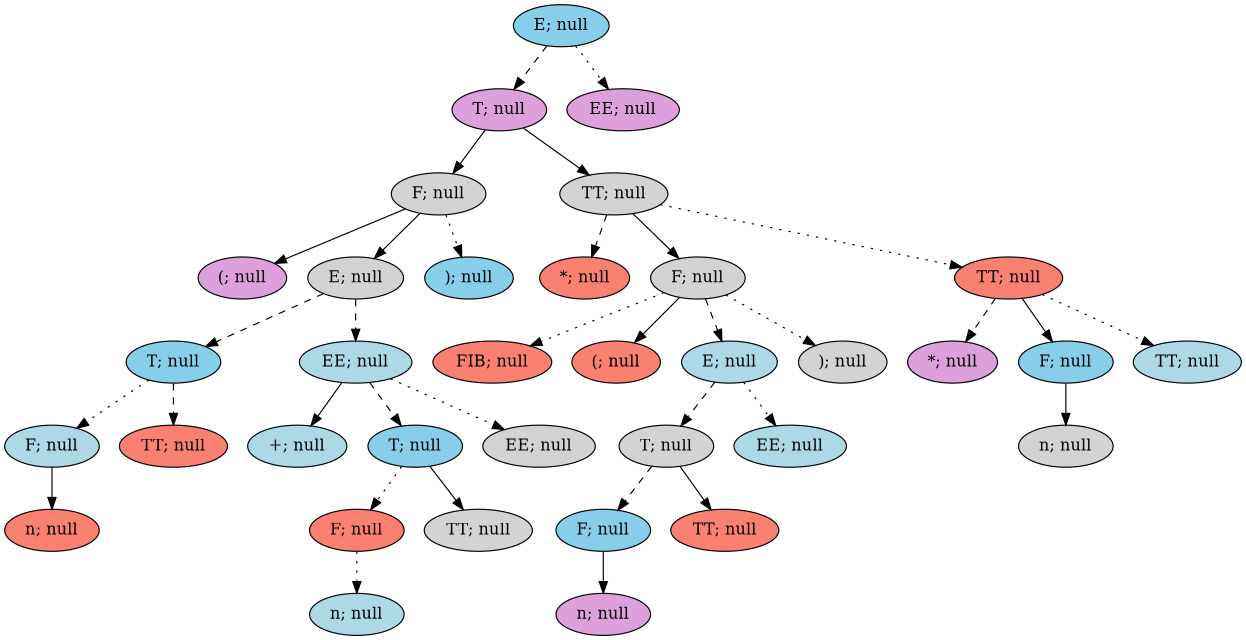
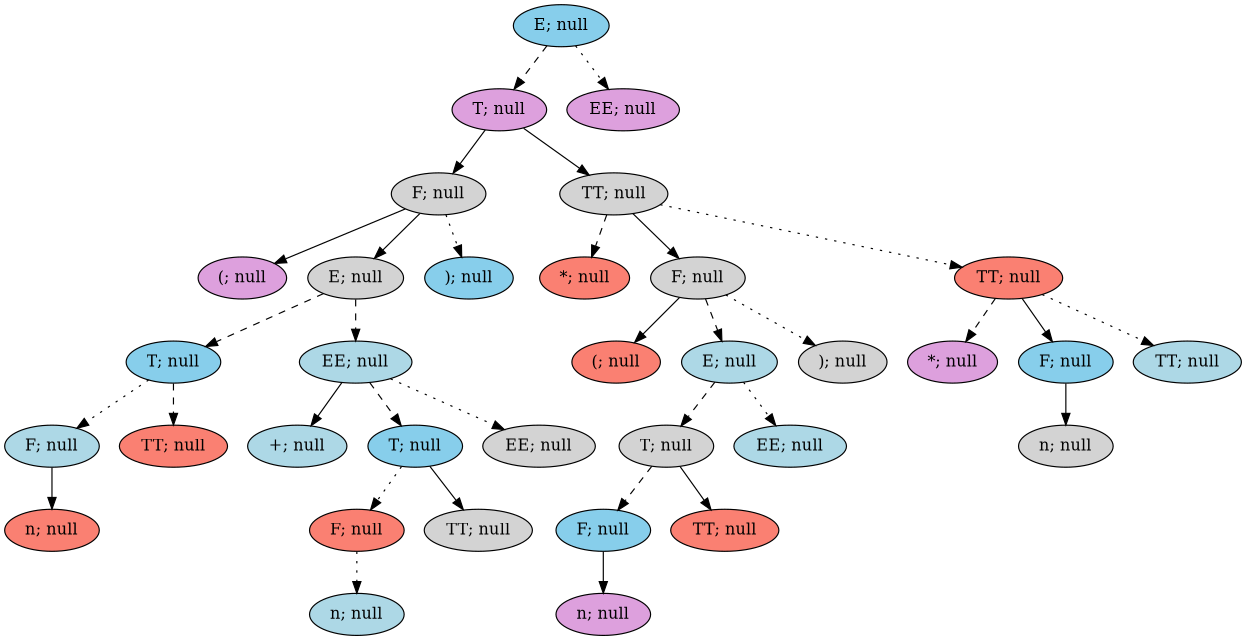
  digraph {
    node [style=filled fillcolor=lightgrey]
    edge [style=solid]
    n1 [label="E; null" fillcolor=skyblue]
    n2 [label="T; null" fillcolor=plum]
    n3 [label="EE; null" fillcolor=plum]
    n4 [label="F; null"]
    n5 [label="TT; null"]
    n6 [label="(; null" fillcolor=plum]
    n7 [label="E; null"]
    n8 [label="); null" fillcolor=skyblue]
    n9 [label="T; null" fillcolor=skyblue]
    n10 [label="EE; null" fillcolor=lightblue]
    n11 [label="F; null" fillcolor=lightblue]
    n12 [label="TT; null" fillcolor=salmon]
    n13 [label="n; null" fillcolor=salmon]
    n14 [label="+; null" fillcolor=lightblue]
    n15 [label="T; null" fillcolor=skyblue]
    n16 [label="EE; null"]
    n17 [label="F; null" fillcolor=salmon]
    n18 [label="TT; null"]
    n19 [label="n; null" fillcolor=lightblue]
    n20 [label="*; null" fillcolor=salmon]
    n21 [label="F; null"]
    n22 [label="TT; null" fillcolor=salmon]
-   n23 [label="FIB; null" fillcolor=salmon]
    n24 [label="(; null" fillcolor=salmon]
    n25 [label="E; null" fillcolor=lightblue]
    n26 [label="); null"]
    n27 [label="T; null"]
    n28 [label="EE; null" fillcolor=lightblue]
    n29 [label="F; null" fillcolor=skyblue]
    n30 [label="TT; null" fillcolor=salmon]
    n31 [label="n; null" fillcolor=plum]
    n32 [label="*; null" fillcolor=plum]
    n33 [label="F; null" fillcolor=skyblue]
    n34 [label="TT; null" fillcolor=lightblue]
    n35 [label="n; null"]
    n1 -> n2 [style=dashed]
    n1 -> n3 [style=dotted]
    n2 -> n4
    n2 -> n5
    n4 -> n6
    n4 -> n7
    n4 -> n8 [style=dotted]
    n5 -> n20 [style=dashed]
    n5 -> n21
    n5 -> n22 [style=dotted]
    n7 -> n9 [style=dashed]
    n7 -> n10 [style=dashed]
    n9 -> n11 [style=dotted]
    n9 -> n12 [style=dashed]
    n10 -> n14
    n10 -> n15 [style=dashed]
    n10 -> n16 [style=dotted]
    n11 -> n13
    n15 -> n17 [style=dotted]
    n15 -> n18
    n17 -> n19 [style=dotted]
-   n21 -> n23 [style=dotted]
    n21 -> n24
    n21 -> n25 [style=dashed]
    n21 -> n26 [style=dotted]
    n22 -> n32 [style=dashed]
    n22 -> n33
    n22 -> n34 [style=dotted]
    n25 -> n27 [style=dashed]
    n25 -> n28 [style=dotted]
    n27 -> n29 [style=dashed]
    n27 -> n30
    n29 -> n31
    n33 -> n35
  }
